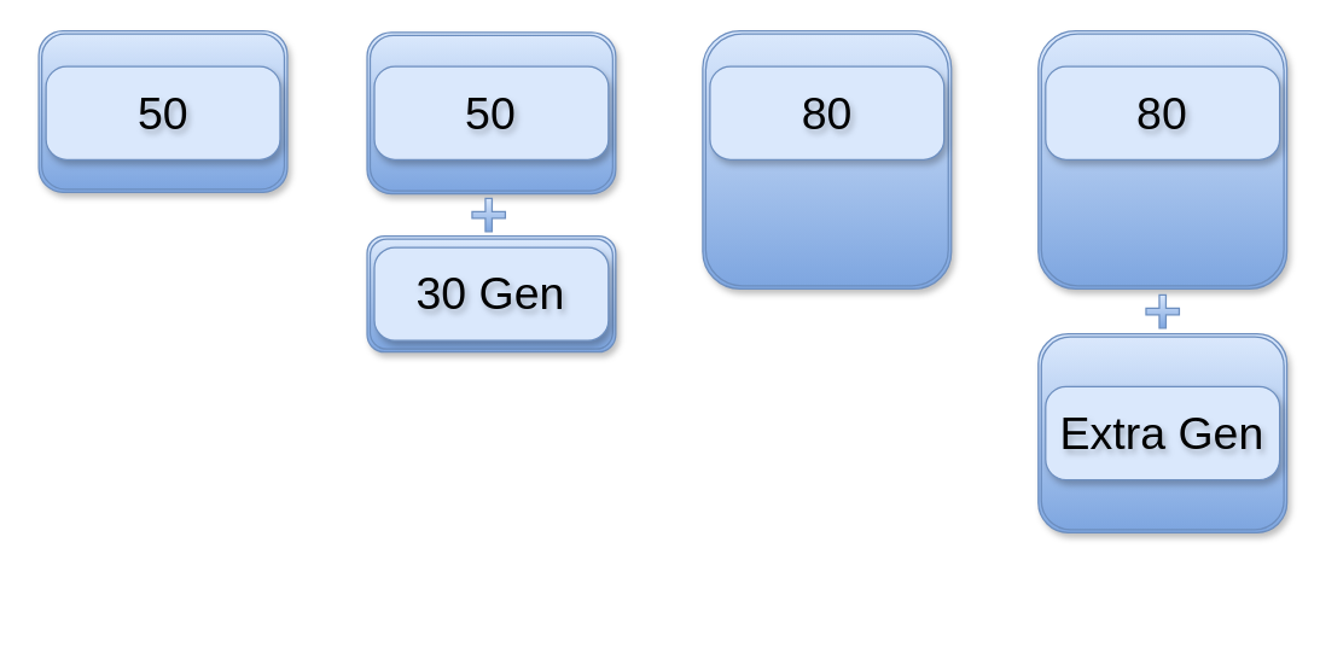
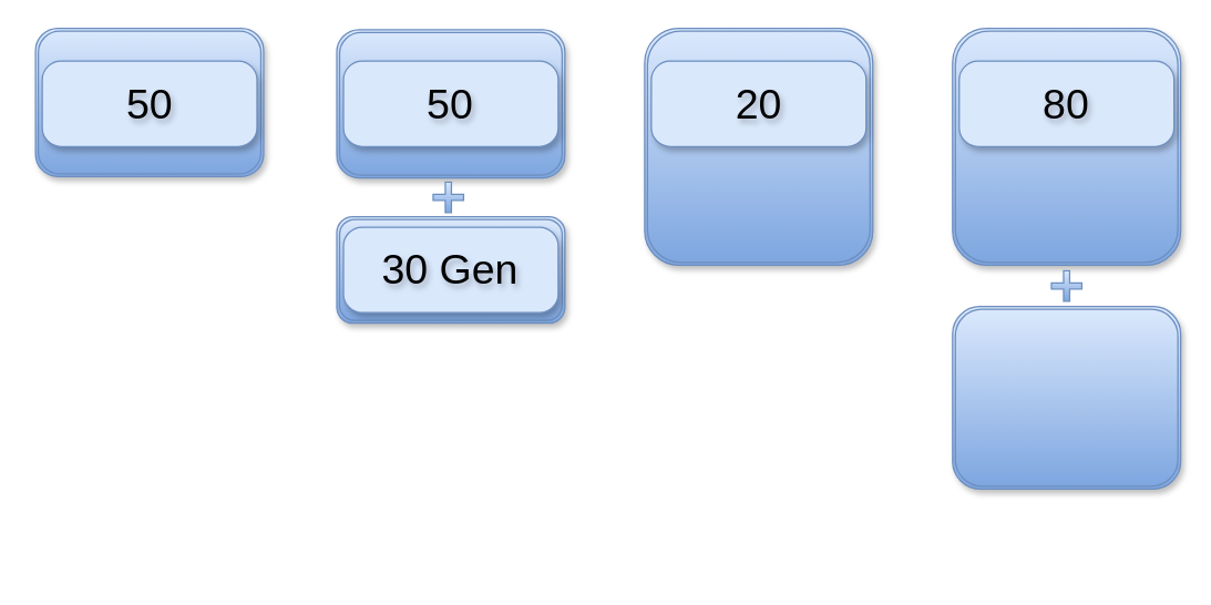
  <mxCell id="0" />
  <mxCell id="1" parent="0" />
  <mxCell id="2" value="" style="group" vertex="1" connectable="0" parent="1"><mxGeometry x="20" y="20" width="832" height="395" as="geometry" /></mxCell>
  <mxCell id="3" value="" style="shape=ext;double=1;rounded=1;html=1;fillColor=#dae8fc;strokeColor=#6c8ebf;gradientColor=#7EA6E0;glass=0;shadow=1;labelBackgroundColor=none;labelBorderColor=none;textShadow=1;whiteSpace=wrap;" vertex="1" parent="2"><mxGeometry x="4.81" width="164.75" height="107" as="geometry" /></mxCell>
  <mxCell id="4" value="" style="shape=ext;double=1;rounded=1;html=1;fillColor=#dae8fc;strokeColor=#6c8ebf;gradientColor=#7EA6E0;glass=0;shadow=1;labelBackgroundColor=none;labelBorderColor=none;textShadow=1;whiteSpace=wrap;" vertex="1" parent="2"><mxGeometry x="222.42" y="136" width="164.75" height="77" as="geometry" /></mxCell>
  <mxCell id="5" value="" style="shape=ext;double=1;rounded=1;html=1;fillColor=#dae8fc;strokeColor=#6c8ebf;gradientColor=#7EA6E0;glass=0;shadow=1;labelBackgroundColor=none;labelBorderColor=none;textShadow=1;whiteSpace=wrap;" vertex="1" parent="2"><mxGeometry x="667.248" y="201.003" width="164.752" height="131.667" as="geometry" /></mxCell>
  <mxCell id="6" value="" style="shape=ext;double=1;rounded=1;html=1;fillColor=#dae8fc;strokeColor=#6c8ebf;gradientColor=#7EA6E0;glass=0;shadow=1;labelBackgroundColor=none;labelBorderColor=none;textShadow=1;whiteSpace=wrap;connectable=1;" vertex="1" parent="2"><mxGeometry x="222.42" y="1" width="164.75" height="107" as="geometry" /></mxCell>
  <mxCell id="7" value="" style="shape=ext;double=1;rounded=1;html=1;fillColor=#dae8fc;strokeColor=#6c8ebf;gradientColor=#7EA6E0;glass=0;shadow=1;labelBackgroundColor=none;labelBorderColor=none;textShadow=1;whiteSpace=wrap;" vertex="1" parent="2"><mxGeometry x="444.83" width="164.75" height="171" as="geometry" /></mxCell>
  <mxCell id="8" value="&lt;span style=&quot;font-size: 30px;&quot;&gt;50&lt;/span&gt;" style="text;strokeColor=#6c8ebf;align=center;fillColor=#dae8fc;html=1;verticalAlign=middle;rounded=1;fontSize=16;gradientColor=none;noLabel=0;portConstraintRotation=0;container=0;dropTarget=0;collapsible=0;backgroundOutline=0;autosize=0;comic=0;arcSize=22;glass=0;shadow=1;labelBackgroundColor=none;labelBorderColor=none;textShadow=1;whiteSpace=wrap;" vertex="1" parent="2"><mxGeometry x="9.615" y="23.642" width="155.142" height="61.719" as="geometry" /></mxCell>
  <mxCell id="9" value="&lt;span style=&quot;font-size: 30px;&quot;&gt;50&lt;/span&gt;" style="text;strokeColor=#6c8ebf;align=center;fillColor=#dae8fc;html=1;verticalAlign=middle;rounded=1;fontSize=16;gradientColor=none;noLabel=0;portConstraintRotation=0;container=0;dropTarget=0;collapsible=0;backgroundOutline=0;autosize=0;comic=0;arcSize=22;glass=0;shadow=1;labelBackgroundColor=none;labelBorderColor=none;textShadow=1;whiteSpace=wrap;" vertex="1" parent="2"><mxGeometry x="227.221" y="23.642" width="155.142" height="61.719" as="geometry" /></mxCell>
- <mxCell id="10" value="&lt;span style=&quot;font-size: 30px;&quot;&gt;80&lt;/span&gt;" style="text;strokeColor=#6c8ebf;align=center;fillColor=#dae8fc;html=1;verticalAlign=middle;rounded=1;fontSize=16;gradientColor=none;noLabel=0;portConstraintRotation=0;container=0;dropTarget=0;collapsible=0;backgroundOutline=0;autosize=0;comic=0;arcSize=22;glass=0;shadow=1;labelBackgroundColor=none;labelBorderColor=none;textShadow=1;whiteSpace=wrap;" vertex="1" parent="2"><mxGeometry x="449.637" y="23.642" width="155.142" height="61.719" as="geometry" /></mxCell>
+ <mxCell id="10" value="&lt;span style=&quot;font-size: 30px;&quot;&gt;20&lt;/span&gt;" style="text;strokeColor=#6c8ebf;align=center;fillColor=#dae8fc;html=1;verticalAlign=middle;rounded=1;fontSize=16;gradientColor=none;noLabel=0;portConstraintRotation=0;container=0;dropTarget=0;collapsible=0;backgroundOutline=0;autosize=0;comic=0;arcSize=22;glass=0;shadow=1;labelBackgroundColor=none;labelBorderColor=none;textShadow=1;whiteSpace=wrap;" vertex="1" parent="2"><mxGeometry x="449.637" y="23.642" width="155.142" height="61.719" as="geometry" /></mxCell>
  <mxCell id="11" value="&lt;span style=&quot;font-size: 30px;&quot;&gt;30 Gen&lt;/span&gt;&lt;span style=&quot;color: rgba(0, 0, 0, 0); font-family: monospace; font-size: 0px; text-align: start; text-wrap-mode: nowrap;&quot;&gt;%3CmxGraphModel%3E%3Croot%3E%3CmxCell%20id%3D%220%22%2F%3E%3CmxCell%20id%3D%221%22%20parent%3D%220%22%2F%3E%3CmxCell%20id%3D%222%22%20value%3D%22%26lt%3Bspan%20style%3D%26quot%3Bfont-size%3A%2030px%3B%26quot%3B%26gt%3B50%26lt%3B%2Fspan%26gt%3B%22%20style%3D%22text%3BstrokeColor%3D%236c8ebf%3Balign%3Dcenter%3BfillColor%3D%23dae8fc%3Bhtml%3D1%3BverticalAlign%3Dmiddle%3BwhiteSpace%3Dwrap%3Brounded%3D1%3BfontSize%3D16%3BgradientColor%3Dnone%3BnoLabel%3D0%3BportConstraintRotation%3D0%3Bcontainer%3D0%3BdropTarget%3D0%3Bcollapsible%3D0%3BbackgroundOutline%3D0%3Bautosize%3D0%3Bcomic%3D0%3BarcSize%3D22%3B%22%20vertex%3D%221%22%20parent%3D%221%22%3E%3CmxGeometry%20x%3D%22131.5%22%20y%3D%22-3%22%20width%3D%22113%22%20height%3D%2230%22%20as%3D%22geometry%22%2F%3E%3C%2FmxCell%3E%3C%2Froot%3E%3C%2FmxGraphModel%3E&lt;/span&gt;&lt;span style=&quot;color: rgba(0, 0, 0, 0); font-family: monospace; font-size: 0px; text-align: start; text-wrap-mode: nowrap;&quot;&gt;%3CmxGraphModel%3E%3Croot%3E%3CmxCell%20id%3D%220%22%2F%3E%3CmxCell%20id%3D%221%22%20parent%3D%220%22%2F%3E%3CmxCell%20id%3D%222%22%20value%3D%22%26lt%3Bspan%20style%3D%26quot%3Bfont-size%3A%2030px%3B%26quot%3B%26gt%3B50%26lt%3B%2Fspan%26gt%3B%22%20style%3D%22text%3BstrokeColor%3D%236c8ebf%3Balign%3Dcenter%3BfillColor%3D%23dae8fc%3Bhtml%3D1%3BverticalAlign%3Dmiddle%3BwhiteSpace%3Dwrap%3Brounded%3D1%3BfontSize%3D16%3BgradientColor%3Dnone%3BnoLabel%3D0%3BportConstraintRotation%3D0%3Bcontainer%3D0%3BdropTarget%3D0%3Bcollapsible%3D0%3BbackgroundOutline%3D0%3Bautosize%3D0%3Bcomic%3D0%3BarcSize%3D22%3B%22%20vertex%3D%221%22%20parent%3D%221%22%3E%3CmxGeometry%20x%3D%22131.5%22%20y%3D%22-3%22%20width%3D%22113%22%20height%3D%2230%22%20as%3D%22geometry%22%2F%3E%3C%2FmxCell%3E%3C%2Froot%3E%3C%2FmxGraphModel%3E&lt;/span&gt;" style="text;strokeColor=#6c8ebf;align=center;fillColor=#dae8fc;html=1;verticalAlign=middle;rounded=1;fontSize=16;gradientColor=none;noLabel=0;portConstraintRotation=0;container=0;dropTarget=0;collapsible=0;backgroundOutline=0;autosize=0;comic=0;arcSize=22;glass=0;shadow=1;labelBackgroundColor=none;labelBorderColor=none;textShadow=1;whiteSpace=wrap;" vertex="1" parent="2"><mxGeometry x="227.221" y="143.639" width="155.142" height="61.719" as="geometry" /></mxCell>
- <mxCell id="12" value="&lt;span style=&quot;font-size: 30px;&quot;&gt;Extra Gen&lt;/span&gt;" style="text;strokeColor=#6c8ebf;align=center;fillColor=#dae8fc;html=1;verticalAlign=middle;rounded=1;fontSize=16;gradientColor=none;noLabel=0;portConstraintRotation=0;container=0;dropTarget=0;collapsible=0;backgroundOutline=0;autosize=0;comic=0;arcSize=22;glass=0;shadow=1;labelBackgroundColor=none;labelBorderColor=none;textShadow=1;whiteSpace=wrap;" vertex="1" parent="2"><mxGeometry x="672.053" y="235.977" width="155.142" height="61.719" as="geometry" /></mxCell>
  <mxCell id="13" value="" style="shape=ext;double=1;rounded=1;html=1;fillColor=#dae8fc;strokeColor=#6c8ebf;gradientColor=#7EA6E0;glass=0;shadow=1;labelBackgroundColor=none;labelBorderColor=none;textShadow=1;whiteSpace=wrap;" vertex="1" parent="2"><mxGeometry x="667.25" width="164.75" height="171" as="geometry" /></mxCell>
  <mxCell id="14" value="&lt;span style=&quot;font-size: 30px;&quot;&gt;80&lt;/span&gt;&lt;span style=&quot;color: rgba(0, 0, 0, 0); font-family: monospace; font-size: 0px; text-align: start; text-wrap-mode: nowrap;&quot;&gt;%3CmxGraphModel%3E%3Croot%3E%3CmxCell%20id%3D%220%22%2F%3E%3CmxCell%20id%3D%221%22%20parent%3D%220%22%2F%3E%3CmxCell%20id%3D%222%22%20value%3D%22%26lt%3Bspan%20style%3D%26quot%3Bfont-size%3A%2030px%3B%26quot%3B%26gt%3B50%26lt%3B%2Fspan%26gt%3B%22%20style%3D%22text%3BstrokeColor%3D%236c8ebf%3Balign%3Dcenter%3BfillColor%3D%23dae8fc%3Bhtml%3D1%3BverticalAlign%3Dmiddle%3BwhiteSpace%3Dwrap%3Brounded%3D1%3BfontSize%3D16%3BgradientColor%3Dnone%3BnoLabel%3D0%3BportConstraintRotation%3D0%3Bcontainer%3D0%3BdropTarget%3D0%3Bcollapsible%3D0%3BbackgroundOutline%3D0%3Bautosize%3D0%3Bcomic%3D0%3BarcSize%3D22%3B%22%20vertex%3D%221%22%20parent%3D%221%22%3E%3CmxGeometry%20x%3D%22131.5%22%20y%3D%22-3%22%20width%3D%22113%22%20height%3D%2230%22%20as%3D%22geometry%22%2F%3E%3C%2FmxCell%3E%3C%2Froot%3E%3C%2FmxGraphModel%3E&lt;/span&gt;" style="text;strokeColor=#6c8ebf;align=center;fillColor=#dae8fc;html=1;verticalAlign=middle;rounded=1;fontSize=16;gradientColor=none;noLabel=0;portConstraintRotation=0;container=0;dropTarget=0;collapsible=0;backgroundOutline=0;autosize=0;comic=0;arcSize=22;glass=0;shadow=1;labelBackgroundColor=none;labelBorderColor=none;textShadow=1;whiteSpace=wrap;" vertex="1" parent="2"><mxGeometry x="672.053" y="23.642" width="155.142" height="61.719" as="geometry" /></mxCell>
  <mxCell id="15" value="" style="shape=cross;whiteSpace=wrap;html=1;fillColor=#dae8fc;strokeColor=#6c8ebf;gradientColor=#7ea6e0;" vertex="1" parent="2"><mxGeometry x="292" y="111" width="22" height="22" as="geometry" /></mxCell>
  <mxCell id="16" value="" style="shape=cross;whiteSpace=wrap;html=1;fillColor=#dae8fc;strokeColor=#6c8ebf;gradientColor=#7ea6e0;" vertex="1" parent="2"><mxGeometry x="738.62" y="175" width="22" height="22" as="geometry" /></mxCell>
